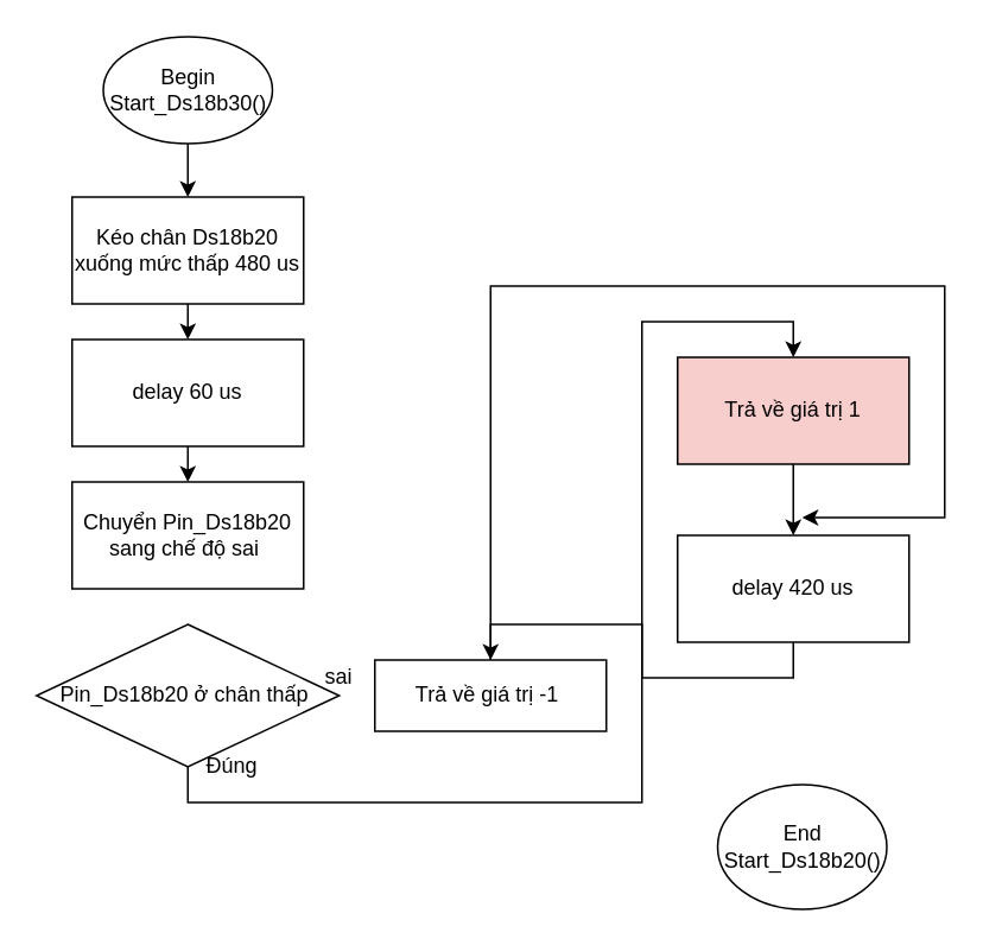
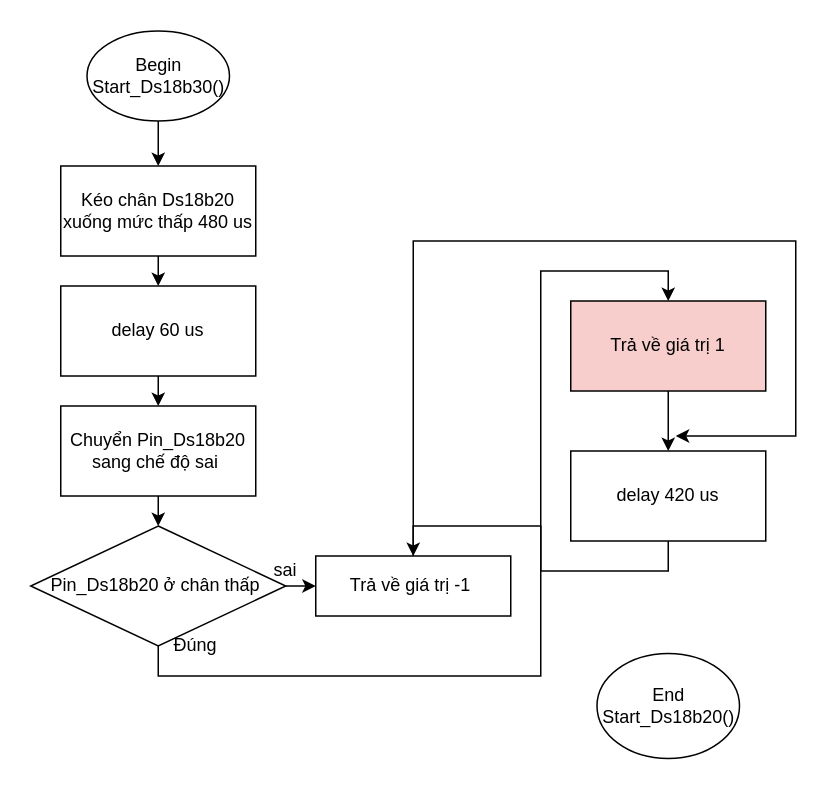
  <mxCell id="0" />
  <mxCell id="1" parent="0" />
  <mxCell id="2" style="edgeStyle=orthogonalEdgeStyle;rounded=0;orthogonalLoop=1;jettySize=auto;html=1;exitX=0.5;exitY=1;exitDx=0;exitDy=0;entryX=0.5;entryY=0;entryDx=0;entryDy=0;" parent="1" source="3" target="5" edge="1"><mxGeometry relative="1" as="geometry" /></mxCell>
  <mxCell id="3" value="Begin&lt;br&gt;Start_Ds18b30()" style="ellipse;whiteSpace=wrap;html=1;" parent="1" vertex="1"><mxGeometry x="57.5" y="20" width="95" height="60" as="geometry" /></mxCell>
  <mxCell id="4" style="edgeStyle=orthogonalEdgeStyle;rounded=0;orthogonalLoop=1;jettySize=auto;html=1;exitX=0.5;exitY=1;exitDx=0;exitDy=0;entryX=0.5;entryY=0;entryDx=0;entryDy=0;" parent="1" source="5" target="7" edge="1"><mxGeometry relative="1" as="geometry" /></mxCell>
  <mxCell id="5" value="Kéo chân Ds18b20 xuống mức thấp 480 us" style="rounded=0;whiteSpace=wrap;html=1;" parent="1" vertex="1"><mxGeometry x="40" y="110" width="130" height="60" as="geometry" /></mxCell>
  <mxCell id="6" style="edgeStyle=orthogonalEdgeStyle;rounded=0;orthogonalLoop=1;jettySize=auto;html=1;exitX=0.5;exitY=1;exitDx=0;exitDy=0;entryX=0.5;entryY=0;entryDx=0;entryDy=0;" parent="1" source="7" target="12" edge="1"><mxGeometry relative="1" as="geometry" /></mxCell>
  <mxCell id="7" value="delay 60 us" style="rounded=0;whiteSpace=wrap;html=1;" parent="1" vertex="1"><mxGeometry x="40" y="190" width="130" height="60" as="geometry" /></mxCell>
+ <mxCell id="8" style="edgeStyle=orthogonalEdgeStyle;rounded=0;orthogonalLoop=1;jettySize=auto;html=1;exitX=1;exitY=0.5;exitDx=0;exitDy=0;entryX=0;entryY=0.5;entryDx=0;entryDy=0;" parent="1" source="10" target="16" edge="1"><mxGeometry relative="1" as="geometry" /></mxCell>
  <mxCell id="9" style="edgeStyle=orthogonalEdgeStyle;rounded=0;orthogonalLoop=1;jettySize=auto;html=1;exitX=0.5;exitY=1;exitDx=0;exitDy=0;entryX=0.5;entryY=0;entryDx=0;entryDy=0;" parent="1" source="10" target="14" edge="1"><mxGeometry relative="1" as="geometry"><Array as="points"><mxPoint x="105" y="450" /><mxPoint x="360" y="450" /><mxPoint x="360" y="180" /><mxPoint x="445" y="180" /></Array></mxGeometry></mxCell>
  <mxCell id="10" value="Pin_Ds18b20 ở chân thấp&amp;nbsp;" style="rhombus;whiteSpace=wrap;html=1;" parent="1" vertex="1"><mxGeometry x="20" y="350" width="170" height="80" as="geometry" /></mxCell>
+ <mxCell id="11" style="edgeStyle=orthogonalEdgeStyle;rounded=0;orthogonalLoop=1;jettySize=auto;html=1;exitX=0.5;exitY=1;exitDx=0;exitDy=0;entryX=0.5;entryY=0;entryDx=0;entryDy=0;" parent="1" source="12" target="10" edge="1"><mxGeometry relative="1" as="geometry" /></mxCell>
  <mxCell id="12" value="Chuyển Pin_Ds18b20 sang chế độ sai&amp;nbsp;" style="rounded=0;whiteSpace=wrap;html=1;" parent="1" vertex="1"><mxGeometry x="40" y="270" width="130" height="60" as="geometry" /></mxCell>
  <mxCell id="13" style="edgeStyle=orthogonalEdgeStyle;rounded=0;orthogonalLoop=1;jettySize=auto;html=1;exitX=0.5;exitY=1;exitDx=0;exitDy=0;entryX=0.5;entryY=0;entryDx=0;entryDy=0;" parent="1" source="14" target="20" edge="1"><mxGeometry relative="1" as="geometry" /></mxCell>
  <mxCell id="14" value="Trả về giá trị 1" style="rounded=0;whiteSpace=wrap;html=1;fillColor=#f8cecc;" parent="1" vertex="1"><mxGeometry x="380" y="200" width="130" height="60" as="geometry" /></mxCell>
  <mxCell id="15" style="edgeStyle=orthogonalEdgeStyle;rounded=0;orthogonalLoop=1;jettySize=auto;html=1;exitX=0.5;exitY=0;exitDx=0;exitDy=0;" parent="1" source="16" edge="1"><mxGeometry relative="1" as="geometry"><mxPoint x="450" y="290" as="targetPoint" /><Array as="points"><mxPoint x="275" y="160" /><mxPoint x="530" y="160" /><mxPoint x="530" y="290" /></Array></mxGeometry></mxCell>
  <mxCell id="16" value="Trả về giá trị -1&amp;nbsp;" style="rounded=0;whiteSpace=wrap;html=1;" parent="1" vertex="1"><mxGeometry x="210" y="370" width="130" height="40" as="geometry" /></mxCell>
  <mxCell id="17" value="Đúng" style="text;html=1;strokeColor=none;fillColor=none;align=center;verticalAlign=middle;whiteSpace=wrap;rounded=0;" parent="1" vertex="1"><mxGeometry x="110" y="420" width="40" height="20" as="geometry" /></mxCell>
  <mxCell id="18" value="sai" style="text;html=1;strokeColor=none;fillColor=none;align=center;verticalAlign=middle;whiteSpace=wrap;rounded=0;" parent="1" vertex="1"><mxGeometry x="170" y="370" width="40" height="20" as="geometry" /></mxCell>
  <mxCell id="19" style="edgeStyle=orthogonalEdgeStyle;rounded=0;orthogonalLoop=1;jettySize=auto;html=1;exitX=0.5;exitY=1;exitDx=0;exitDy=0;" parent="1" source="20" target="16" edge="1"><mxGeometry relative="1" as="geometry"><mxPoint x="445" y="360" as="targetPoint" /></mxGeometry></mxCell>
  <mxCell id="20" value="delay 420 us" style="rounded=0;whiteSpace=wrap;html=1;" parent="1" vertex="1"><mxGeometry x="380" y="300" width="130" height="60" as="geometry" /></mxCell>
- <mxCell id="21" value="End&lt;br&gt;Start_Ds18b20()" style="ellipse;whiteSpace=wrap;html=1;" parent="1" vertex="1"><mxGeometry x="402.5" y="440" width="95" height="70" as="geometry" /></mxCell>
+ <mxCell id="21" value="End&lt;br&gt;Start_Ds18b20()" style="ellipse;whiteSpace=wrap;html=1;" parent="1" vertex="1"><mxGeometry x="397.5" y="435" width="95" height="70" as="geometry" /></mxCell>
